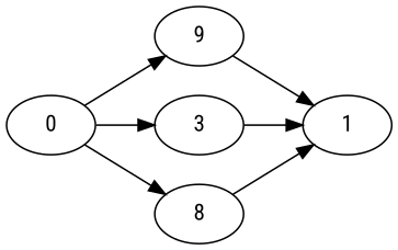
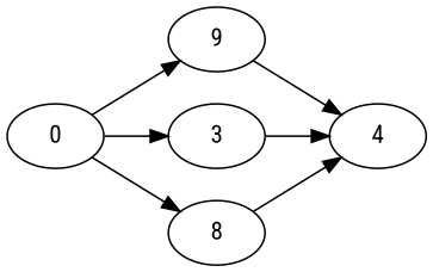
  digraph {
    fontname="Roboto Condensed"
    rankdir=LR
    node [Processor=1 fontname="Roboto Condensed"]
    edge [Weight=4 fontname="Roboto Condensed"]
    0 [Start=0 Weight=50]
    n2 [Processor=3 Start=57 Weight=90 label=9]
    3 [Start=50 Weight=100]
    n4 [Processor=2 Start=59 Weight=70 label=8]
-   4 [Processor=3 Start=152 Weight=40 label=1]
+   4 [Processor=3 Start=152 Weight=40]
    0 -> n2 [Weight=7]
    0 -> 3
    0 -> n4 [Weight=9]
    n2 -> 4 [Weight=6]
    3 -> 4 [Weight=2]
    n4 -> 4
  }
